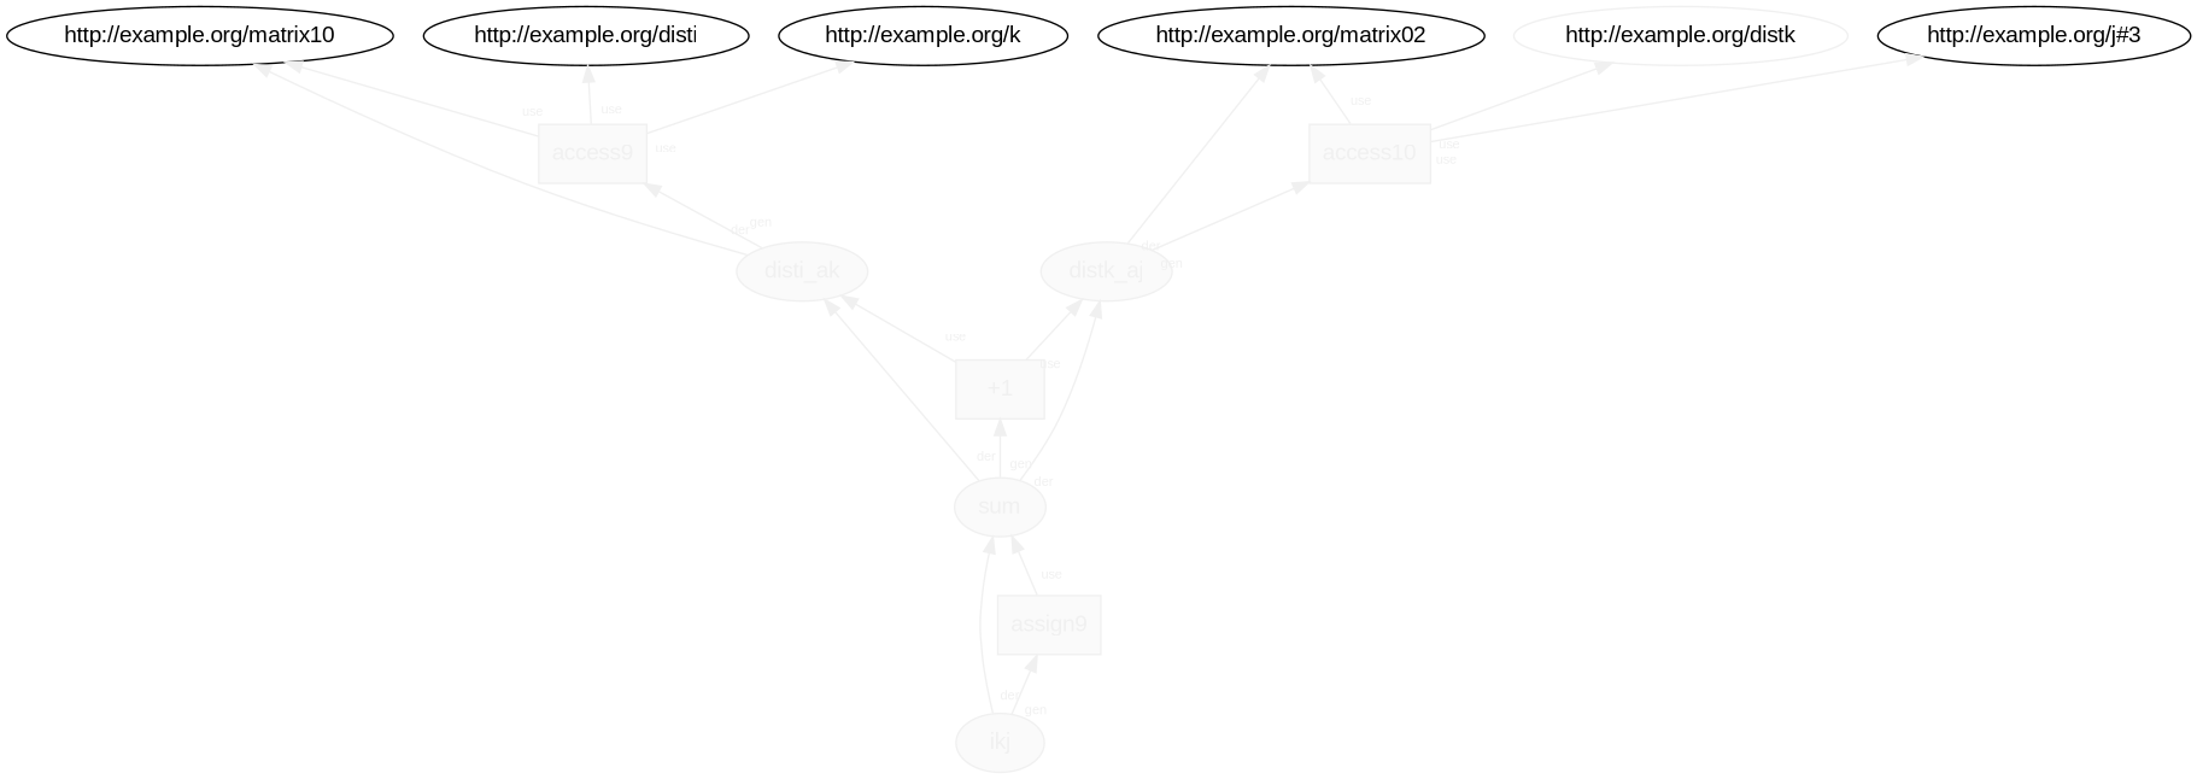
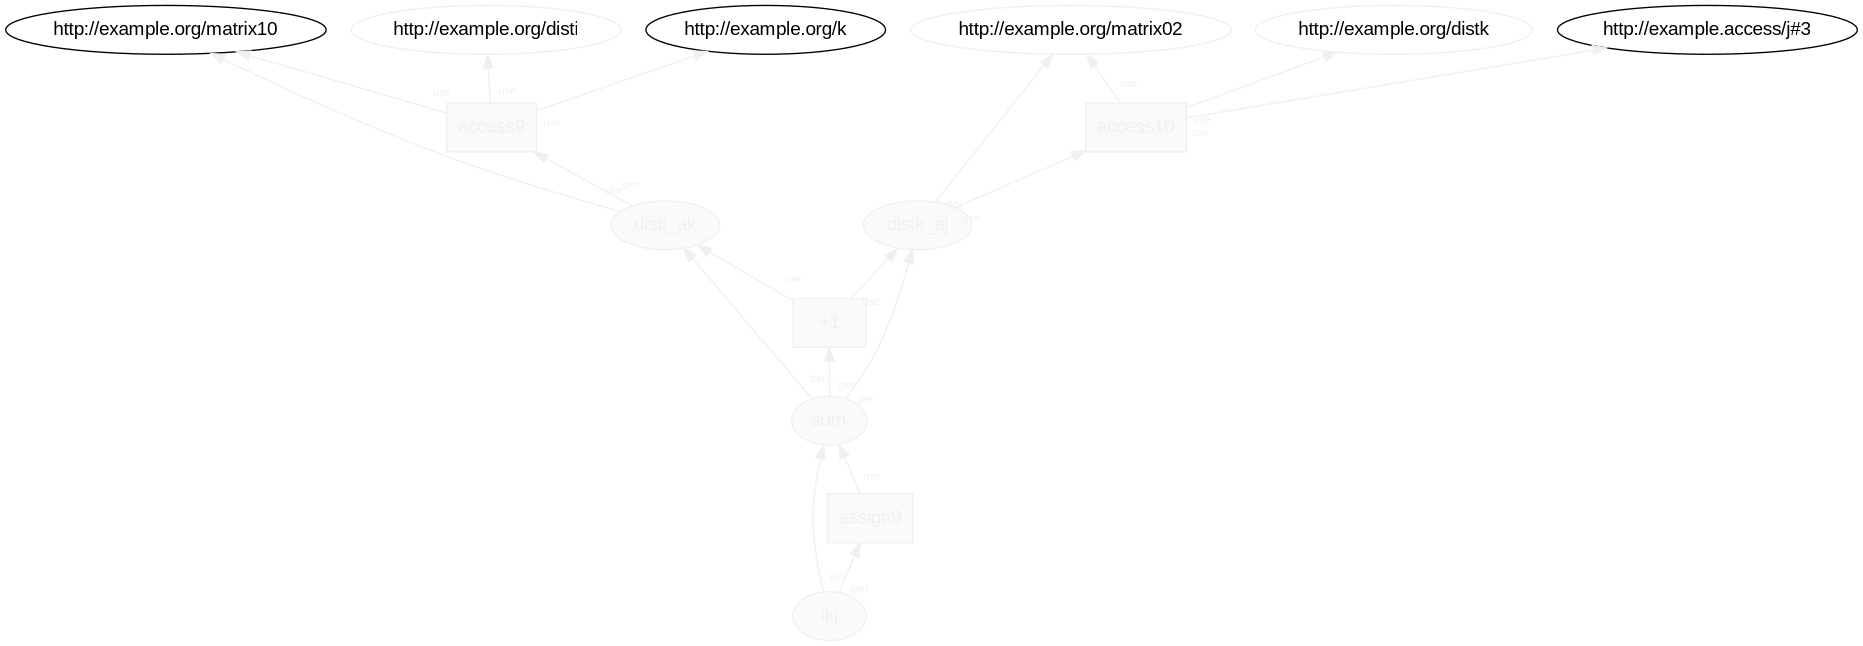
  digraph {
    fontname="Liberation Sans"
    rankdir=BT
    node [color="#F0F0F0" fillcolor="#FAFAFA" fontcolor="#F0F0F0" fontname="Liberation Sans" style=filled]
    edge [color="#F0F0F0" fontcolor="#F0F0F0" fontname="Liberation Sans" labelangle=60.0 labeldistance=1.5 labelfontsize=8 rotation=20 taillabel=use]
    n1 [label=disti_ak]
    n2 [label=access9 shape=polygon sides=4]
    "http://example.org/matrix10" [color="" fillcolor="" fontcolor="" style=""]
-   "http://example.org/disti" [color="" fillcolor="" fontcolor="" style=""]
+   "http://example.org/disti" [fillcolor="" fontcolor="" style=""]
    "http://example.org/k" [color="" fillcolor="" fontcolor="" style=""]
    n6 [label=distk_aj]
    n7 [label=access10 shape=polygon sides=4]
-   "http://example.org/matrix02" [color="" fillcolor="" fontcolor="" style=""]
+   "http://example.org/matrix02" [fillcolor="" fontcolor="" style=""]
    "http://example.org/distk" [fillcolor="" fontcolor="" style=""]
-   "http://example.org/j#3" [color="" fillcolor="" fontcolor="" style=""]
+   "http://example.org/j#3" [label="http://example.access/j#3" color="" fillcolor="" fontcolor="" style=""]
    n11 [label=sum]
    n12 [label="+1" shape=polygon sides=4]
    n13 [label=ikj]
    n14 [label=assign9 shape=polygon sides=4]
    n1 -> n2 [taillabel=gen]
    n1 -> "http://example.org/matrix10" [taillabel=der]
    n2 -> "http://example.org/matrix10"
    n2 -> "http://example.org/disti"
    n2 -> "http://example.org/k"
    n6 -> n7 [taillabel=gen]
    n6 -> "http://example.org/matrix02" [taillabel=der]
    n7 -> "http://example.org/matrix02"
    n7 -> "http://example.org/distk"
    n7 -> "http://example.org/j#3"
    n11 -> n1 [taillabel=der]
    n11 -> n6 [taillabel=der]
    n11 -> n12 [taillabel=gen]
    n12 -> n1
    n12 -> n6
    n13 -> n11 [taillabel=der]
    n13 -> n14 [taillabel=gen]
    n14 -> n11
  }
